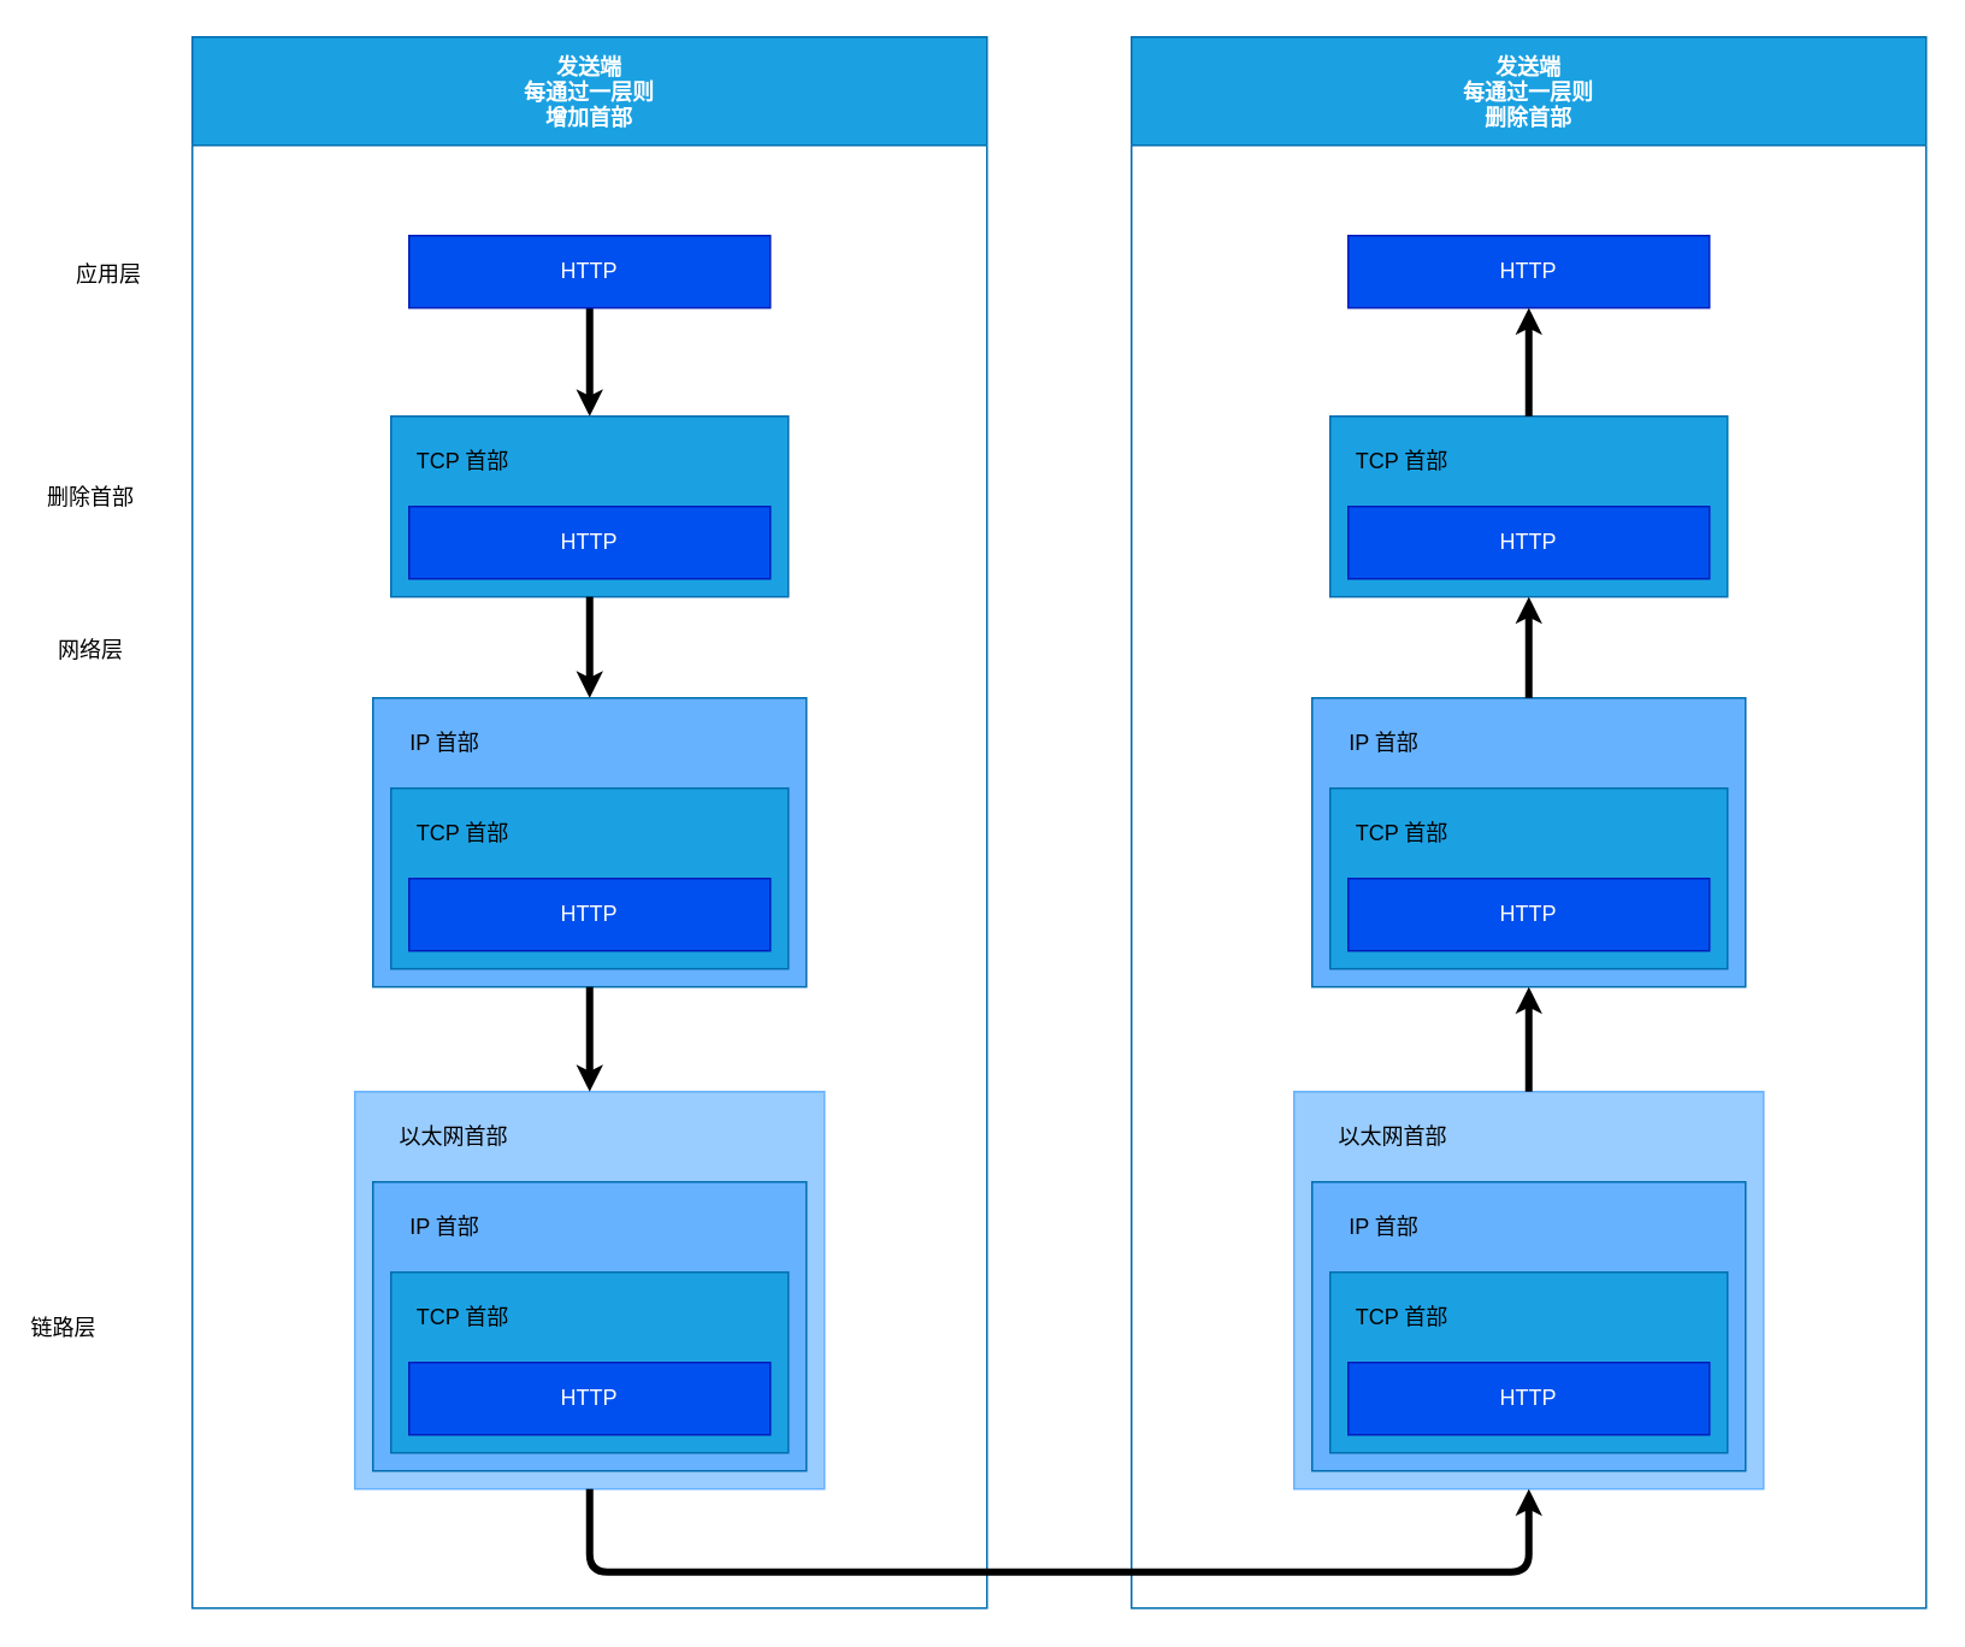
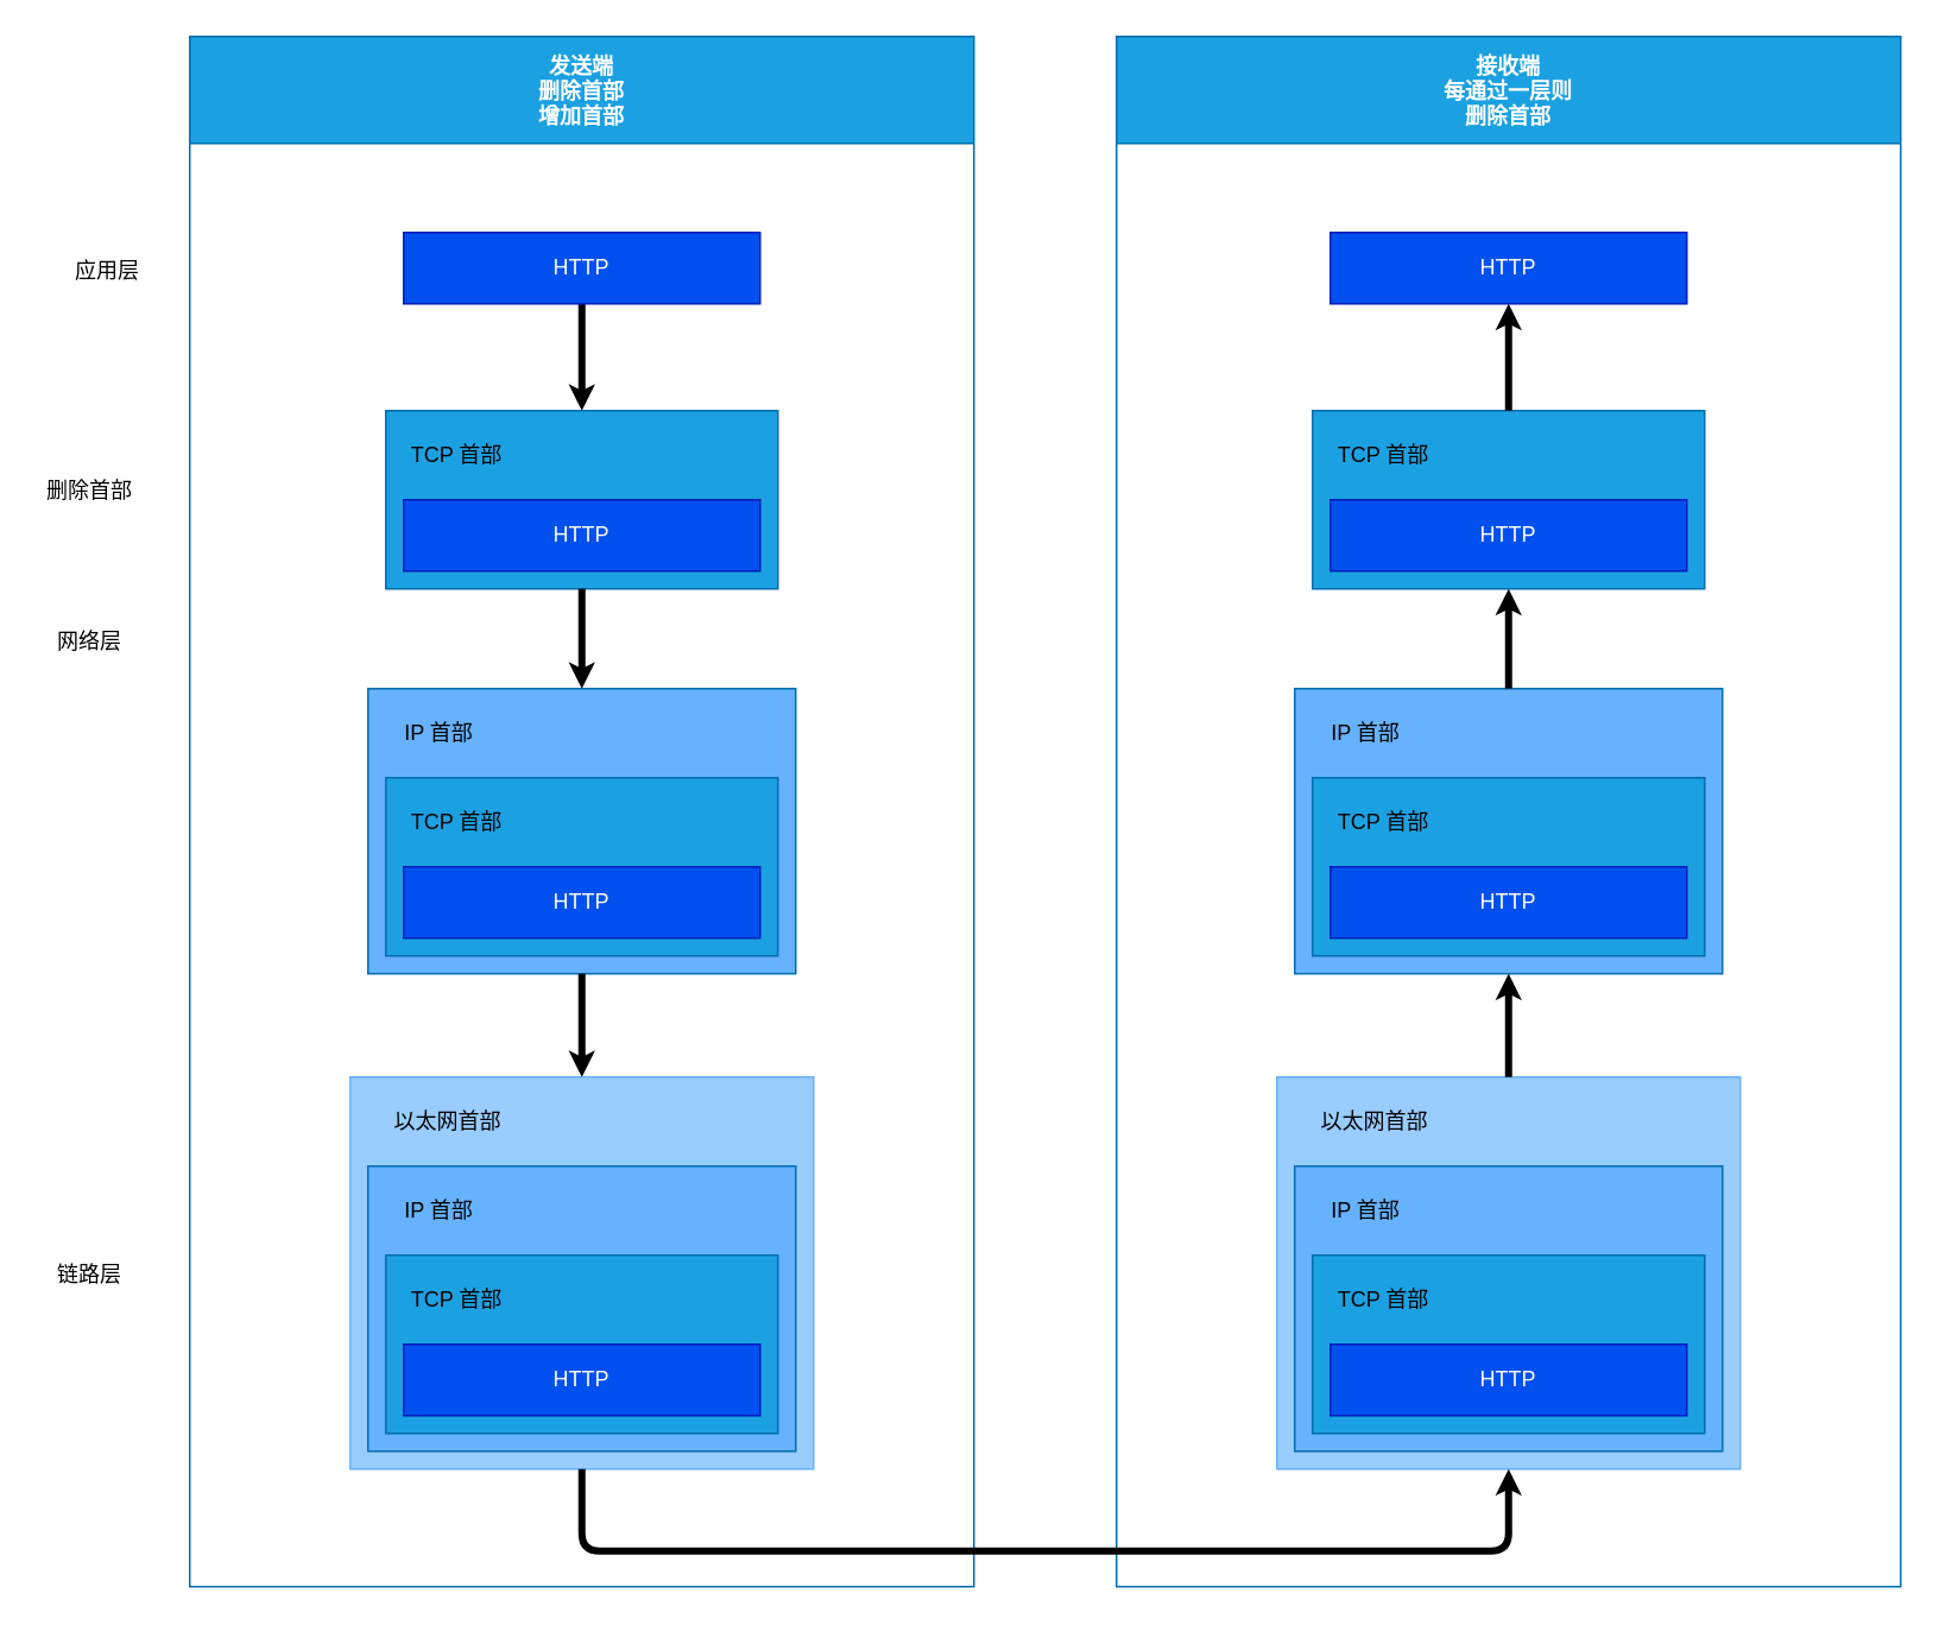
  <mxCell id="0" />
  <mxCell id="1" parent="0" />
- <mxCell id="2" value="发送端&#10;每通过一层则&#10;增加首部" style="swimlane;fillColor=#1ba1e2;fontColor=#ffffff;strokeColor=#006EAF;swimlaneFillColor=#FFFFFF;startSize=60;" parent="1" vertex="1"><mxGeometry x="106" y="20" width="440" height="870" as="geometry" /></mxCell>
+ <mxCell id="2" value="发送端&#10;删除首部&#10;增加首部" style="swimlane;fillColor=#1ba1e2;fontColor=#ffffff;strokeColor=#006EAF;swimlaneFillColor=#FFFFFF;startSize=60;" parent="1" vertex="1"><mxGeometry x="106" y="20" width="440" height="870" as="geometry" /></mxCell>
  <mxCell id="3" style="edgeStyle=none;html=1;exitX=0.5;exitY=1;exitDx=0;exitDy=0;strokeColor=#000000;strokeWidth=4;endArrow=classic;endFill=1;startSize=60;endSize=2;" edge="1" parent="2" source="4" target="12"><mxGeometry relative="1" as="geometry" /></mxCell>
  <mxCell id="4" value="HTTP" style="rounded=0;whiteSpace=wrap;html=1;startSize=60;fillColor=#0050ef;fontColor=#ffffff;strokeColor=#001DBC;" vertex="1" parent="2"><mxGeometry x="120" y="110" width="200" height="40" as="geometry" /></mxCell>
  <mxCell id="5" value="" style="group" vertex="1" connectable="0" parent="2"><mxGeometry x="100" y="366" width="240" height="160" as="geometry" /></mxCell>
  <mxCell id="6" value="" style="rounded=0;whiteSpace=wrap;html=1;strokeColor=#006EAF;startSize=60;fillColor=#66B2FF;fontColor=#ffffff;" vertex="1" parent="5"><mxGeometry width="240" height="160" as="geometry" /></mxCell>
  <mxCell id="7" value="IP 首部" style="text;html=1;strokeColor=none;fillColor=none;align=center;verticalAlign=middle;whiteSpace=wrap;rounded=0;startSize=60;" vertex="1" parent="5"><mxGeometry x="10" y="10" width="60" height="30" as="geometry" /></mxCell>
  <mxCell id="8" value="" style="rounded=0;whiteSpace=wrap;html=1;startSize=60;fillColor=#1ba1e2;fontColor=#ffffff;strokeColor=#006EAF;" vertex="1" parent="5"><mxGeometry x="10" y="50" width="220" height="100" as="geometry" /></mxCell>
  <mxCell id="9" value="HTTP" style="rounded=0;whiteSpace=wrap;html=1;startSize=60;fillColor=#0050ef;fontColor=#ffffff;strokeColor=#001DBC;" vertex="1" parent="5"><mxGeometry x="20" y="100" width="200" height="40" as="geometry" /></mxCell>
  <mxCell id="10" value="TCP 首部" style="text;html=1;strokeColor=none;fillColor=none;align=center;verticalAlign=middle;whiteSpace=wrap;rounded=0;startSize=60;" vertex="1" parent="5"><mxGeometry x="20" y="60" width="60" height="30" as="geometry" /></mxCell>
  <mxCell id="11" value="" style="group" vertex="1" connectable="0" parent="2"><mxGeometry x="110" y="210" width="220" height="100" as="geometry" /></mxCell>
  <mxCell id="12" value="" style="rounded=0;whiteSpace=wrap;html=1;startSize=60;fillColor=#1ba1e2;fontColor=#ffffff;strokeColor=#006EAF;" vertex="1" parent="11"><mxGeometry width="220" height="100" as="geometry" /></mxCell>
  <mxCell id="13" value="HTTP" style="rounded=0;whiteSpace=wrap;html=1;startSize=60;fillColor=#0050ef;fontColor=#ffffff;strokeColor=#001DBC;" vertex="1" parent="11"><mxGeometry x="10" y="50" width="200" height="40" as="geometry" /></mxCell>
  <mxCell id="14" value="TCP 首部" style="text;html=1;strokeColor=none;fillColor=none;align=center;verticalAlign=middle;whiteSpace=wrap;rounded=0;startSize=60;" vertex="1" parent="11"><mxGeometry x="10" y="10" width="60" height="30" as="geometry" /></mxCell>
  <mxCell id="15" value="" style="group" vertex="1" connectable="0" parent="2"><mxGeometry x="90" y="584" width="260" height="220" as="geometry" /></mxCell>
  <mxCell id="16" value="" style="rounded=0;whiteSpace=wrap;html=1;strokeColor=#66B2FF;startSize=60;fillColor=#99CCFF;" vertex="1" parent="15"><mxGeometry width="260" height="220" as="geometry" /></mxCell>
  <mxCell id="17" value="" style="group" vertex="1" connectable="0" parent="15"><mxGeometry x="10" y="50" width="240" height="160" as="geometry" /></mxCell>
  <mxCell id="18" value="" style="rounded=0;whiteSpace=wrap;html=1;strokeColor=#006EAF;startSize=60;fillColor=#66B2FF;fontColor=#ffffff;" vertex="1" parent="17"><mxGeometry width="240" height="160" as="geometry" /></mxCell>
  <mxCell id="19" value="IP 首部" style="text;html=1;strokeColor=none;fillColor=none;align=center;verticalAlign=middle;whiteSpace=wrap;rounded=0;startSize=60;" vertex="1" parent="17"><mxGeometry x="10" y="10" width="60" height="30" as="geometry" /></mxCell>
  <mxCell id="20" value="" style="rounded=0;whiteSpace=wrap;html=1;startSize=60;fillColor=#1ba1e2;fontColor=#ffffff;strokeColor=#006EAF;" vertex="1" parent="17"><mxGeometry x="10" y="50" width="220" height="100" as="geometry" /></mxCell>
  <mxCell id="21" value="HTTP" style="rounded=0;whiteSpace=wrap;html=1;startSize=60;fillColor=#0050ef;fontColor=#ffffff;strokeColor=#001DBC;" vertex="1" parent="17"><mxGeometry x="20" y="100" width="200" height="40" as="geometry" /></mxCell>
  <mxCell id="22" value="TCP 首部" style="text;html=1;strokeColor=none;fillColor=none;align=center;verticalAlign=middle;whiteSpace=wrap;rounded=0;startSize=60;" vertex="1" parent="17"><mxGeometry x="20" y="60" width="60" height="30" as="geometry" /></mxCell>
  <mxCell id="23" value="以太网首部" style="text;html=1;strokeColor=none;fillColor=none;align=center;verticalAlign=middle;whiteSpace=wrap;rounded=0;startSize=60;" vertex="1" parent="15"><mxGeometry x="10" y="10" width="90" height="30" as="geometry" /></mxCell>
  <mxCell id="24" style="edgeStyle=none;html=1;exitX=0.5;exitY=1;exitDx=0;exitDy=0;strokeColor=#000000;strokeWidth=4;endArrow=classic;endFill=1;startSize=60;endSize=2;" edge="1" parent="2" source="12" target="6"><mxGeometry relative="1" as="geometry" /></mxCell>
  <mxCell id="25" style="edgeStyle=none;html=1;exitX=0.5;exitY=1;exitDx=0;exitDy=0;strokeColor=#000000;strokeWidth=4;endArrow=classic;endFill=1;startSize=60;endSize=2;" edge="1" parent="2" source="6" target="16"><mxGeometry relative="1" as="geometry" /></mxCell>
  <mxCell id="26" value="应用层" style="text;html=1;strokeColor=none;fillColor=none;align=center;verticalAlign=middle;whiteSpace=wrap;rounded=0;fontColor=#000000;" parent="1" vertex="1"><mxGeometry x="30" y="137" width="60" height="30" as="geometry" /></mxCell>
  <mxCell id="27" value="删除首部" style="text;html=1;strokeColor=none;fillColor=none;align=center;verticalAlign=middle;whiteSpace=wrap;rounded=0;fontColor=#000000;" parent="1" vertex="1"><mxGeometry x="20" y="260" width="60" height="30" as="geometry" /></mxCell>
  <mxCell id="28" value="网络层" style="text;html=1;strokeColor=none;fillColor=none;align=center;verticalAlign=middle;whiteSpace=wrap;rounded=0;fontColor=#000000;" parent="1" vertex="1"><mxGeometry x="20" y="345" width="60" height="30" as="geometry" /></mxCell>
- <mxCell id="29" value="链路层" style="text;html=1;strokeColor=none;fillColor=none;align=center;verticalAlign=middle;whiteSpace=wrap;rounded=0;fontColor=#000000;" parent="1" vertex="1"><mxGeometry x="5" y="720" width="60" height="30" as="geometry" /></mxCell>
- <mxCell id="30" value="发送端&#10;每通过一层则&#10;删除首部" style="swimlane;fillColor=#1ba1e2;fontColor=#ffffff;strokeColor=#006EAF;swimlaneFillColor=#FFFFFF;startSize=60;" vertex="1" parent="1"><mxGeometry x="626" y="20" width="440" height="870" as="geometry" /></mxCell>
+ <mxCell id="29" value="链路层" style="text;html=1;strokeColor=none;fillColor=none;align=center;verticalAlign=middle;whiteSpace=wrap;rounded=0;fontColor=#000000;" parent="1" vertex="1"><mxGeometry x="20" y="700" width="60" height="30" as="geometry" /></mxCell>
+ <mxCell id="30" value="接收端&#10;每通过一层则&#10;删除首部" style="swimlane;fillColor=#1ba1e2;fontColor=#ffffff;strokeColor=#006EAF;swimlaneFillColor=#FFFFFF;startSize=60;" vertex="1" parent="1"><mxGeometry x="626" y="20" width="440" height="870" as="geometry" /></mxCell>
  <mxCell id="31" value="HTTP" style="rounded=0;whiteSpace=wrap;html=1;startSize=60;fillColor=#0050ef;fontColor=#ffffff;strokeColor=#001DBC;" vertex="1" parent="30"><mxGeometry x="120" y="110" width="200" height="40" as="geometry" /></mxCell>
  <mxCell id="32" value="" style="group" vertex="1" connectable="0" parent="30"><mxGeometry x="100" y="366" width="240" height="160" as="geometry" /></mxCell>
  <mxCell id="33" value="" style="rounded=0;whiteSpace=wrap;html=1;strokeColor=#006EAF;startSize=60;fillColor=#66B2FF;fontColor=#ffffff;" vertex="1" parent="32"><mxGeometry width="240" height="160" as="geometry" /></mxCell>
  <mxCell id="34" value="IP 首部" style="text;html=1;strokeColor=none;fillColor=none;align=center;verticalAlign=middle;whiteSpace=wrap;rounded=0;startSize=60;" vertex="1" parent="32"><mxGeometry x="10" y="10" width="60" height="30" as="geometry" /></mxCell>
  <mxCell id="35" value="" style="rounded=0;whiteSpace=wrap;html=1;startSize=60;fillColor=#1ba1e2;fontColor=#ffffff;strokeColor=#006EAF;" vertex="1" parent="32"><mxGeometry x="10" y="50" width="220" height="100" as="geometry" /></mxCell>
  <mxCell id="36" value="HTTP" style="rounded=0;whiteSpace=wrap;html=1;startSize=60;fillColor=#0050ef;fontColor=#ffffff;strokeColor=#001DBC;" vertex="1" parent="32"><mxGeometry x="20" y="100" width="200" height="40" as="geometry" /></mxCell>
  <mxCell id="37" value="TCP 首部" style="text;html=1;strokeColor=none;fillColor=none;align=center;verticalAlign=middle;whiteSpace=wrap;rounded=0;startSize=60;" vertex="1" parent="32"><mxGeometry x="20" y="60" width="60" height="30" as="geometry" /></mxCell>
  <mxCell id="38" value="" style="group" vertex="1" connectable="0" parent="30"><mxGeometry x="110" y="210" width="220" height="100" as="geometry" /></mxCell>
  <mxCell id="39" value="" style="rounded=0;whiteSpace=wrap;html=1;startSize=60;fillColor=#1ba1e2;fontColor=#ffffff;strokeColor=#006EAF;" vertex="1" parent="38"><mxGeometry width="220" height="100" as="geometry" /></mxCell>
  <mxCell id="40" value="HTTP" style="rounded=0;whiteSpace=wrap;html=1;startSize=60;fillColor=#0050ef;fontColor=#ffffff;strokeColor=#001DBC;" vertex="1" parent="38"><mxGeometry x="10" y="50" width="200" height="40" as="geometry" /></mxCell>
  <mxCell id="41" value="TCP 首部" style="text;html=1;strokeColor=none;fillColor=none;align=center;verticalAlign=middle;whiteSpace=wrap;rounded=0;startSize=60;" vertex="1" parent="38"><mxGeometry x="10" y="10" width="60" height="30" as="geometry" /></mxCell>
  <mxCell id="42" value="" style="group" vertex="1" connectable="0" parent="30"><mxGeometry x="90" y="584" width="260" height="220" as="geometry" /></mxCell>
  <mxCell id="43" value="" style="rounded=0;whiteSpace=wrap;html=1;strokeColor=#66B2FF;startSize=60;fillColor=#99CCFF;" vertex="1" parent="42"><mxGeometry width="260" height="220" as="geometry" /></mxCell>
  <mxCell id="44" value="" style="group" vertex="1" connectable="0" parent="42"><mxGeometry x="10" y="50" width="240" height="160" as="geometry" /></mxCell>
  <mxCell id="45" value="" style="rounded=0;whiteSpace=wrap;html=1;strokeColor=#006EAF;startSize=60;fillColor=#66B2FF;fontColor=#ffffff;" vertex="1" parent="44"><mxGeometry width="240" height="160" as="geometry" /></mxCell>
  <mxCell id="46" value="IP 首部" style="text;html=1;strokeColor=none;fillColor=none;align=center;verticalAlign=middle;whiteSpace=wrap;rounded=0;startSize=60;" vertex="1" parent="44"><mxGeometry x="10" y="10" width="60" height="30" as="geometry" /></mxCell>
  <mxCell id="47" value="" style="rounded=0;whiteSpace=wrap;html=1;startSize=60;fillColor=#1ba1e2;fontColor=#ffffff;strokeColor=#006EAF;" vertex="1" parent="44"><mxGeometry x="10" y="50" width="220" height="100" as="geometry" /></mxCell>
  <mxCell id="48" value="HTTP" style="rounded=0;whiteSpace=wrap;html=1;startSize=60;fillColor=#0050ef;fontColor=#ffffff;strokeColor=#001DBC;" vertex="1" parent="44"><mxGeometry x="20" y="100" width="200" height="40" as="geometry" /></mxCell>
  <mxCell id="49" value="TCP 首部" style="text;html=1;strokeColor=none;fillColor=none;align=center;verticalAlign=middle;whiteSpace=wrap;rounded=0;startSize=60;" vertex="1" parent="44"><mxGeometry x="20" y="60" width="60" height="30" as="geometry" /></mxCell>
  <mxCell id="50" value="以太网首部" style="text;html=1;strokeColor=none;fillColor=none;align=center;verticalAlign=middle;whiteSpace=wrap;rounded=0;startSize=60;" vertex="1" parent="42"><mxGeometry x="10" y="10" width="90" height="30" as="geometry" /></mxCell>
  <mxCell id="51" style="edgeStyle=none;html=1;exitX=0.5;exitY=0;exitDx=0;exitDy=0;strokeColor=#000000;strokeWidth=4;endArrow=classic;endFill=1;startSize=60;endSize=2;" edge="1" parent="30" source="33" target="39"><mxGeometry relative="1" as="geometry" /></mxCell>
  <mxCell id="52" style="edgeStyle=none;html=1;exitX=0.5;exitY=0;exitDx=0;exitDy=0;entryX=0.5;entryY=1;entryDx=0;entryDy=0;strokeColor=#000000;strokeWidth=4;endArrow=classic;endFill=1;startSize=60;endSize=2;" edge="1" parent="30" source="43" target="33"><mxGeometry relative="1" as="geometry" /></mxCell>
  <mxCell id="53" style="edgeStyle=none;html=1;exitX=0.5;exitY=0;exitDx=0;exitDy=0;strokeColor=#000000;strokeWidth=4;endArrow=classic;endFill=1;startSize=60;endSize=2;" edge="1" parent="1" source="39"><mxGeometry relative="1" as="geometry"><mxPoint x="846" y="170" as="targetPoint" /></mxGeometry></mxCell>
  <mxCell id="54" style="edgeStyle=none;html=1;exitX=0.5;exitY=1;exitDx=0;exitDy=0;strokeColor=#000000;strokeWidth=4;endArrow=classic;endFill=1;startSize=60;endSize=2;entryX=0.5;entryY=1;entryDx=0;entryDy=0;" edge="1" parent="1" source="16" target="43"><mxGeometry relative="1" as="geometry"><mxPoint x="866" y="860" as="targetPoint" /><Array as="points"><mxPoint x="326" y="870" /><mxPoint x="846" y="870" /></Array></mxGeometry></mxCell>
